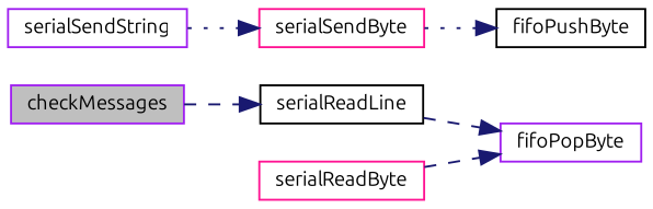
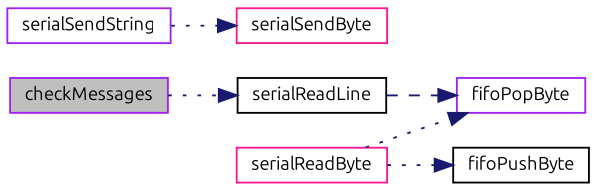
  digraph {
    fontname=Ubuntu
    rankdir=LR
    node [color=purple fillcolor=white fontname=Ubuntu fontsize=10 shape=record style=filled]
    edge [color=midnightblue fontname=Ubuntu fontsize=10 labelfontname=FreeSans labelfontsize=10 style=dotted]
    n1 [fillcolor=grey75 fontcolor=black height=0.2 label=checkMessages width=0.4]
    n2 [color=black height=0.2 label=serialReadLine width=0.4]
    n3 [height=0.2 label=fifoPopByte width=0.4]
    n4 [height=0.2 label=serialSendString width=0.4]
    n5 [color=deeppink height=0.2 label=serialSendByte width=0.4]
    n6 [color=black height=0.2 label=fifoPushByte width=0.4]
    n7 [color=deeppink height=0.2 label=serialReadByte width=0.4]
-   n1 -> n2 [style=dashed]
+   n1 -> n2
    n2 -> n3 [style=dashed]
    n4 -> n5
-   n5 -> n6
-   n7 -> n3 [style=dashed]
+   n7 -> n6
+   n7 -> n3
  }
